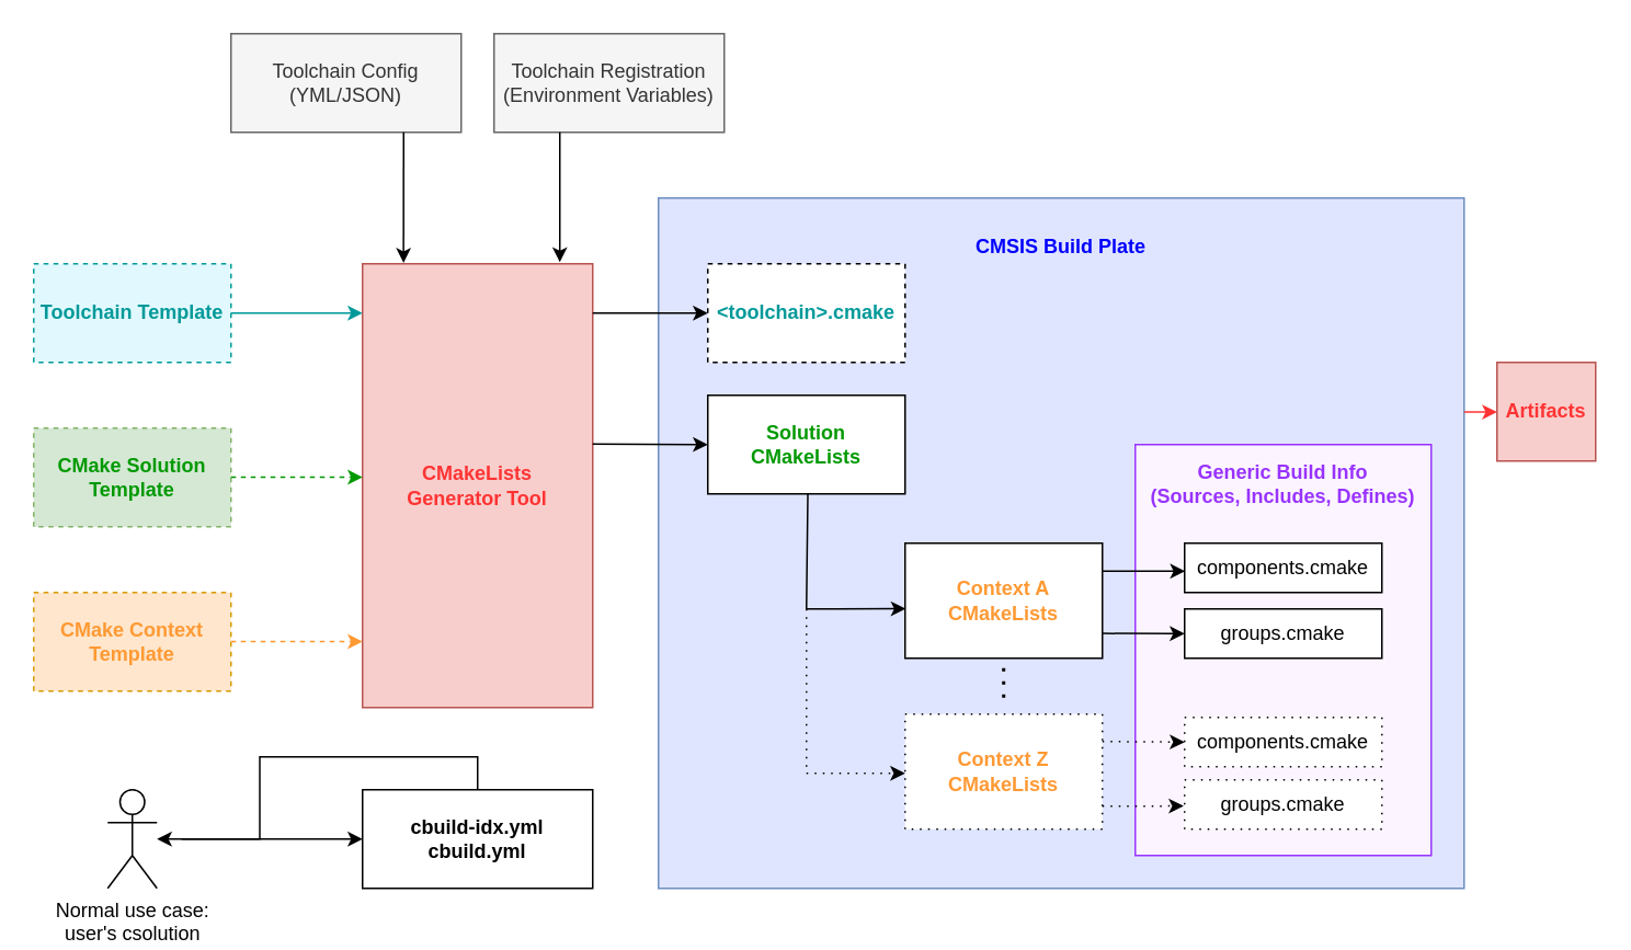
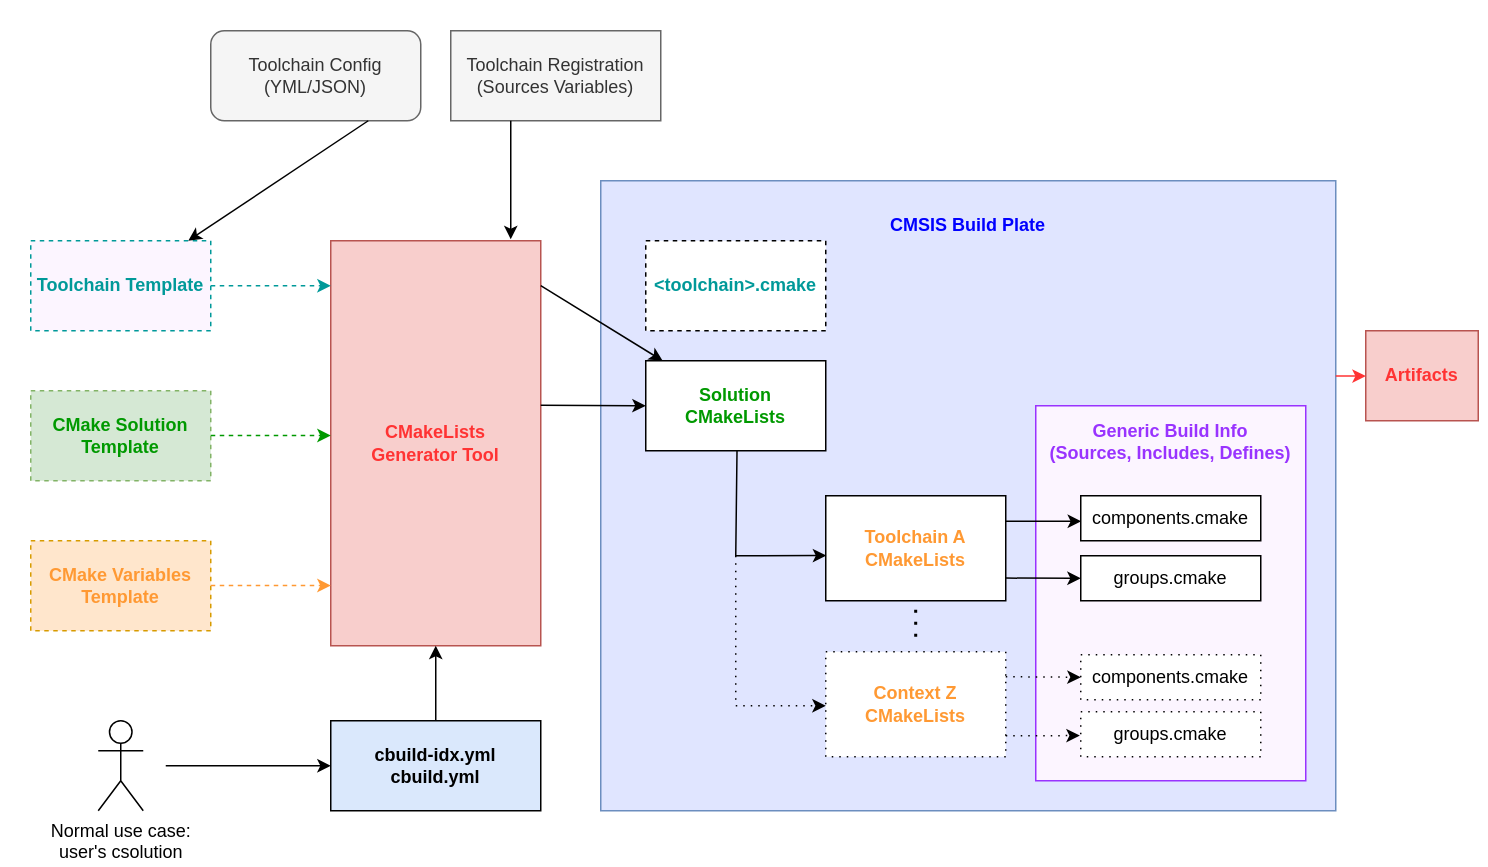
  <mxCell id="0" />
  <mxCell id="1" parent="0" />
  <mxCell id="2" value="&lt;b style=&quot;border-color: var(--border-color);&quot;&gt;&lt;font color=&quot;#0000ff&quot;&gt;CMSIS Build Plate&lt;br&gt;&lt;br&gt;&lt;br&gt;&lt;br&gt;&lt;br&gt;&lt;br&gt;&lt;br&gt;&lt;br&gt;&lt;br&gt;&lt;br&gt;&lt;br&gt;&lt;br&gt;&lt;br&gt;&lt;br&gt;&lt;br&gt;&lt;br&gt;&lt;br&gt;&lt;br&gt;&lt;br&gt;&lt;br&gt;&lt;br&gt;&lt;br&gt;&lt;br&gt;&lt;br&gt;&lt;br&gt;&lt;/font&gt;&lt;br style=&quot;border-color: var(--border-color);&quot;&gt;&lt;/b&gt;" style="rounded=0;whiteSpace=wrap;html=1;fillColor=#e0e5ff;strokeColor=#6c8ebf;" parent="1" vertex="1"><mxGeometry x="400" y="120" width="490" height="420" as="geometry" /></mxCell>
  <mxCell id="3" value="&lt;b style=&quot;border-color: var(--border-color);&quot;&gt;&lt;font color=&quot;#9933ff&quot;&gt;Generic Build Info&lt;br&gt;(Sources, Includes, Defines)&lt;br&gt;&lt;br&gt;&lt;br&gt;&lt;br&gt;&lt;br&gt;&lt;br&gt;&lt;br&gt;&lt;br&gt;&lt;br&gt;&lt;br&gt;&lt;br&gt;&lt;br&gt;&lt;br&gt;&lt;br&gt;&lt;/font&gt;&lt;br style=&quot;border-color: var(--border-color);&quot;&gt;&lt;/b&gt;" style="rounded=0;whiteSpace=wrap;html=1;fillColor=#fcf5ff;strokeColor=#9933FF;" parent="1" vertex="1"><mxGeometry x="690" y="270" width="180" height="250" as="geometry" /></mxCell>
- <mxCell id="4" value="&lt;b style=&quot;&quot;&gt;&lt;font color=&quot;#009999&quot;&gt;Toolchain Template&lt;/font&gt;&lt;/b&gt;" style="rounded=0;whiteSpace=wrap;html=1;dashed=1;strokeColor=#009999;fillColor=#e1f9fe;" parent="1" vertex="1"><mxGeometry x="20" y="160" width="120" height="60" as="geometry" /></mxCell>
+ <mxCell id="4" value="&lt;b style=&quot;&quot;&gt;&lt;font color=&quot;#009999&quot;&gt;Toolchain Template&lt;/font&gt;&lt;/b&gt;" style="rounded=0;whiteSpace=wrap;html=1;dashed=1;strokeColor=#009999;fillColor=#fcf5ff;" parent="1" vertex="1"><mxGeometry x="20" y="160" width="120" height="60" as="geometry" /></mxCell>
  <mxCell id="5" value="&lt;font color=&quot;#009900&quot;&gt;&lt;b&gt;CMake Solution Template&lt;/b&gt;&lt;/font&gt;" style="rounded=0;whiteSpace=wrap;html=1;dashed=1;strokeColor=#82b366;fillColor=#d5e8d4;" parent="1" vertex="1"><mxGeometry x="20" y="260" width="120" height="60" as="geometry" /></mxCell>
- <mxCell id="6" value="&lt;font color=&quot;#ff9933&quot;&gt;&lt;b&gt;CMake Context Template&lt;/b&gt;&lt;/font&gt;" style="rounded=0;whiteSpace=wrap;html=1;dashed=1;strokeColor=#d79b00;fillColor=#ffe6cc;" parent="1" vertex="1"><mxGeometry x="20" y="360" width="120" height="60" as="geometry" /></mxCell>
+ <mxCell id="6" value="&lt;font color=&quot;#ff9933&quot;&gt;&lt;b&gt;CMake Variables Template&lt;/b&gt;&lt;/font&gt;" style="rounded=0;whiteSpace=wrap;html=1;dashed=1;strokeColor=#d79b00;fillColor=#ffe6cc;" parent="1" vertex="1"><mxGeometry x="20" y="360" width="120" height="60" as="geometry" /></mxCell>
  <mxCell id="7" value="&lt;b&gt;&lt;font color=&quot;#ff3333&quot;&gt;CMakeLists&lt;br&gt;Generator Tool&lt;/font&gt;&lt;br&gt;&lt;/b&gt;" style="rounded=0;whiteSpace=wrap;html=1;fillColor=#f8cecc;strokeColor=#b85450;" parent="1" vertex="1"><mxGeometry x="220" y="160" width="140" height="270" as="geometry" /></mxCell>
- <mxCell id="8" value="" style="endArrow=classic;html=1;rounded=0;exitX=1;exitY=0.5;exitDx=0;exitDy=0;entryX=0;entryY=0.111;entryDx=0;entryDy=0;entryPerimeter=0;dashed=0;strokeColor=#009999;" parent="1" source="4" target="7" edge="1"><mxGeometry width="50" height="50" relative="1" as="geometry"><mxPoint x="350" y="250" as="sourcePoint" /><mxPoint x="400" y="200" as="targetPoint" /></mxGeometry></mxCell>
+ <mxCell id="8" value="" style="endArrow=classic;html=1;rounded=0;exitX=1;exitY=0.5;exitDx=0;exitDy=0;entryX=0;entryY=0.111;entryDx=0;entryDy=0;entryPerimeter=0;dashed=1;strokeColor=#009999;" parent="1" source="4" target="7" edge="1"><mxGeometry width="50" height="50" relative="1" as="geometry"><mxPoint x="350" y="250" as="sourcePoint" /><mxPoint x="400" y="200" as="targetPoint" /></mxGeometry></mxCell>
  <mxCell id="9" value="" style="endArrow=classic;html=1;rounded=0;exitX=1;exitY=0.5;exitDx=0;exitDy=0;entryX=0;entryY=0.111;entryDx=0;entryDy=0;entryPerimeter=0;dashed=1;strokeColor=#009900;" parent="1" edge="1"><mxGeometry width="50" height="50" relative="1" as="geometry"><mxPoint x="140" y="289.83" as="sourcePoint" /><mxPoint x="220" y="289.83" as="targetPoint" /></mxGeometry></mxCell>
  <mxCell id="10" value="" style="endArrow=classic;html=1;rounded=0;exitX=1;exitY=0.5;exitDx=0;exitDy=0;entryX=0;entryY=0.111;entryDx=0;entryDy=0;entryPerimeter=0;dashed=1;strokeColor=#FF9933;" parent="1" edge="1"><mxGeometry width="50" height="50" relative="1" as="geometry"><mxPoint x="140" y="389.83" as="sourcePoint" /><mxPoint x="220" y="389.83" as="targetPoint" /></mxGeometry></mxCell>
- <mxCell id="11" value="Toolchain Config (YML/JSON)" style="rounded=0;whiteSpace=wrap;html=1;fillColor=#f5f5f5;fontColor=#333333;strokeColor=#666666;" parent="1" vertex="1"><mxGeometry x="140" y="20" width="140" height="60" as="geometry" /></mxCell>
- <mxCell id="12" value="Toolchain Registration (Environment Variables)" style="rounded=0;whiteSpace=wrap;html=1;fillColor=#f5f5f5;fontColor=#333333;strokeColor=#666666;" parent="1" vertex="1"><mxGeometry x="300" y="20" width="140" height="60" as="geometry" /></mxCell>
+ <mxCell id="11" value="Toolchain Config (YML/JSON)" style="whiteSpace=wrap;html=1;fillColor=#f5f5f5;fontColor=#333333;strokeColor=#666666;rounded=1;" parent="1" vertex="1"><mxGeometry x="140" y="20" width="140" height="60" as="geometry" /></mxCell>
+ <mxCell id="12" value="Toolchain Registration (Sources Variables)" style="rounded=0;whiteSpace=wrap;html=1;fillColor=#f5f5f5;fontColor=#333333;strokeColor=#666666;" parent="1" vertex="1"><mxGeometry x="300" y="20" width="140" height="60" as="geometry" /></mxCell>
  <mxCell id="13" value="&lt;b style=&quot;&quot;&gt;&lt;font color=&quot;#009999&quot;&gt;&amp;lt;toolchain&amp;gt;.cmake&lt;/font&gt;&lt;/b&gt;" style="rounded=0;whiteSpace=wrap;html=1;dashed=1;" parent="1" vertex="1"><mxGeometry x="430" y="160" width="120" height="60" as="geometry" /></mxCell>
  <mxCell id="14" value="&lt;font color=&quot;#009900&quot;&gt;&lt;b&gt;Solution&lt;br&gt;CMakeLists&lt;/b&gt;&lt;/font&gt;" style="rounded=0;whiteSpace=wrap;html=1;strokeColor=#000000;" parent="1" vertex="1"><mxGeometry x="430" y="240" width="120" height="60" as="geometry" /></mxCell>
- <mxCell id="15" value="&lt;font color=&quot;#ff9933&quot;&gt;&lt;b&gt;Context A&lt;br&gt;CMakeLists&lt;/b&gt;&lt;/font&gt;" style="rounded=0;whiteSpace=wrap;html=1;" parent="1" vertex="1"><mxGeometry x="550" y="330" width="120" height="70" as="geometry" /></mxCell>
+ <mxCell id="15" value="&lt;font color=&quot;#ff9933&quot;&gt;&lt;b&gt;Toolchain A&lt;br&gt;CMakeLists&lt;/b&gt;&lt;/font&gt;" style="rounded=0;whiteSpace=wrap;html=1;" parent="1" vertex="1"><mxGeometry x="550" y="330" width="120" height="70" as="geometry" /></mxCell>
  <mxCell id="16" value="&lt;font color=&quot;#ff9933&quot;&gt;&lt;b&gt;Context Z&lt;br&gt;CMakeLists&lt;/b&gt;&lt;/font&gt;" style="rounded=0;whiteSpace=wrap;html=1;dashed=1;dashPattern=1 4;" parent="1" vertex="1"><mxGeometry x="550" y="434" width="120" height="70" as="geometry" /></mxCell>
  <mxCell id="17" value="components.cmake" style="rounded=0;whiteSpace=wrap;html=1;" parent="1" vertex="1"><mxGeometry x="720" y="330" width="120" height="30" as="geometry" /></mxCell>
  <mxCell id="18" value="groups.cmake" style="rounded=0;whiteSpace=wrap;html=1;" parent="1" vertex="1"><mxGeometry x="720" y="370" width="120" height="30" as="geometry" /></mxCell>
  <mxCell id="19" value="" style="endArrow=classic;html=1;rounded=0;exitX=0.5;exitY=1;exitDx=0;exitDy=0;entryX=0.003;entryY=0.57;entryDx=0;entryDy=0;entryPerimeter=0;" parent="1" target="15" edge="1"><mxGeometry width="50" height="50" relative="1" as="geometry"><mxPoint x="490.84" y="300" as="sourcePoint" /><mxPoint x="550" y="367.59" as="targetPoint" /><Array as="points"><mxPoint x="490" y="370" /></Array></mxGeometry></mxCell>
  <mxCell id="20" value="" style="endArrow=classic;html=1;rounded=0;dashed=1;dashPattern=1 4;" parent="1" edge="1"><mxGeometry width="50" height="50" relative="1" as="geometry"><mxPoint x="490" y="370" as="sourcePoint" /><mxPoint x="550" y="470" as="targetPoint" /><Array as="points"><mxPoint x="490" y="470" /></Array></mxGeometry></mxCell>
  <mxCell id="21" value="components.cmake" style="rounded=0;whiteSpace=wrap;html=1;dashed=1;dashPattern=1 4;" parent="1" vertex="1"><mxGeometry x="720" y="436" width="120" height="30" as="geometry" /></mxCell>
  <mxCell id="22" value="groups.cmake" style="rounded=0;whiteSpace=wrap;html=1;dashed=1;dashPattern=1 4;" parent="1" vertex="1"><mxGeometry x="720" y="474" width="120" height="30" as="geometry" /></mxCell>
- <mxCell id="23" value="" style="endArrow=classic;html=1;rounded=0;exitX=0.75;exitY=1;exitDx=0;exitDy=0;entryX=0.178;entryY=-0.002;entryDx=0;entryDy=0;entryPerimeter=0;" parent="1" source="11" target="7" edge="1"><mxGeometry width="50" height="50" relative="1" as="geometry"><mxPoint x="400" y="240" as="sourcePoint" /><mxPoint x="450" y="190" as="targetPoint" /></mxGeometry></mxCell>
+ <mxCell id="23" value="" style="endArrow=classic;html=1;rounded=0;exitX=0.75;exitY=1;exitDx=0;exitDy=0;" parent="1" source="11" target="4" edge="1"><mxGeometry width="50" height="50" relative="1" as="geometry"><mxPoint x="400" y="240" as="sourcePoint" /><mxPoint x="450" y="190" as="targetPoint" /></mxGeometry></mxCell>
  <mxCell id="24" value="" style="endArrow=classic;html=1;rounded=0;exitX=0.75;exitY=1;exitDx=0;exitDy=0;entryX=0.178;entryY=-0.002;entryDx=0;entryDy=0;entryPerimeter=0;" parent="1" edge="1"><mxGeometry width="50" height="50" relative="1" as="geometry"><mxPoint x="340" y="80" as="sourcePoint" /><mxPoint x="340" y="159" as="targetPoint" /></mxGeometry></mxCell>
- <mxCell id="25" value="" style="endArrow=classic;html=1;rounded=0;exitX=1;exitY=0.111;exitDx=0;exitDy=0;exitPerimeter=0;entryX=0;entryY=0.5;entryDx=0;entryDy=0;" parent="1" source="7" target="13" edge="1"><mxGeometry width="50" height="50" relative="1" as="geometry"><mxPoint x="290" y="150" as="sourcePoint" /><mxPoint x="340" y="100" as="targetPoint" /></mxGeometry></mxCell>
+ <mxCell id="25" value="" style="endArrow=classic;html=1;rounded=0;exitX=1;exitY=0.111;exitDx=0;exitDy=0;exitPerimeter=0;" parent="1" source="7" target="14" edge="1"><mxGeometry width="50" height="50" relative="1" as="geometry"><mxPoint x="290" y="150" as="sourcePoint" /><mxPoint x="340" y="100" as="targetPoint" /></mxGeometry></mxCell>
  <mxCell id="26" value="" style="endArrow=classic;html=1;rounded=0;exitX=1;exitY=0.111;exitDx=0;exitDy=0;exitPerimeter=0;entryX=0;entryY=0.5;entryDx=0;entryDy=0;" parent="1" target="14" edge="1"><mxGeometry width="50" height="50" relative="1" as="geometry"><mxPoint x="360" y="269.66" as="sourcePoint" /><mxPoint x="430" y="270" as="targetPoint" /></mxGeometry></mxCell>
  <mxCell id="27" value="" style="endArrow=classic;html=1;rounded=0;entryX=0.002;entryY=0.568;entryDx=0;entryDy=0;entryPerimeter=0;" parent="1" target="17" edge="1"><mxGeometry width="50" height="50" relative="1" as="geometry"><mxPoint x="670" y="347" as="sourcePoint" /><mxPoint x="720" y="297" as="targetPoint" /></mxGeometry></mxCell>
  <mxCell id="28" value="" style="endArrow=classic;html=1;rounded=0;entryX=0;entryY=0.5;entryDx=0;entryDy=0;" parent="1" target="18" edge="1"><mxGeometry width="50" height="50" relative="1" as="geometry"><mxPoint x="670" y="384.9" as="sourcePoint" /><mxPoint x="740" y="384.9" as="targetPoint" /></mxGeometry></mxCell>
  <mxCell id="29" value="" style="endArrow=classic;html=1;rounded=0;entryX=0;entryY=0.5;entryDx=0;entryDy=0;dashed=1;dashPattern=1 4;" parent="1" target="21" edge="1"><mxGeometry width="50" height="50" relative="1" as="geometry"><mxPoint x="670" y="450.66" as="sourcePoint" /><mxPoint x="740" y="450.66" as="targetPoint" /></mxGeometry></mxCell>
  <mxCell id="30" value="" style="endArrow=classic;html=1;rounded=0;entryX=-0.005;entryY=0.53;entryDx=0;entryDy=0;dashed=1;dashPattern=1 4;entryPerimeter=0;" parent="1" target="22" edge="1"><mxGeometry width="50" height="50" relative="1" as="geometry"><mxPoint x="670" y="490" as="sourcePoint" /><mxPoint x="740" y="490" as="targetPoint" /></mxGeometry></mxCell>
- <mxCell id="31" style="edgeStyle=orthogonalEdgeStyle;rounded=0;orthogonalLoop=1;jettySize=auto;html=1;exitX=0.5;exitY=0;exitDx=0;exitDy=0;" parent="1" source="32" target="33" edge="1"><mxGeometry relative="1" as="geometry" /></mxCell>
- <mxCell id="32" value="&lt;b&gt;cbuild-idx.yml&lt;br&gt;cbuild.yml&lt;/b&gt;" style="rounded=0;whiteSpace=wrap;html=1;fillStyle=solid;" parent="1" vertex="1"><mxGeometry x="220" y="480" width="140" height="60" as="geometry" /></mxCell>
+ <mxCell id="31" style="edgeStyle=orthogonalEdgeStyle;rounded=0;orthogonalLoop=1;jettySize=auto;html=1;exitX=0.5;exitY=0;exitDx=0;exitDy=0;entryX=0.5;entryY=1;entryDx=0;entryDy=0;" parent="1" source="32" target="7" edge="1"><mxGeometry relative="1" as="geometry" /></mxCell>
+ <mxCell id="32" value="&lt;b&gt;cbuild-idx.yml&lt;br&gt;cbuild.yml&lt;/b&gt;" style="rounded=0;whiteSpace=wrap;html=1;fillStyle=solid;fillColor=#dae8fc;" parent="1" vertex="1"><mxGeometry x="220" y="480" width="140" height="60" as="geometry" /></mxCell>
  <mxCell id="33" value="Normal use case:&lt;br&gt;user's csolution" style="shape=umlActor;verticalLabelPosition=bottom;verticalAlign=top;html=1;outlineConnect=0;" parent="1" vertex="1"><mxGeometry x="65" y="480" width="30" height="60" as="geometry" /></mxCell>
  <mxCell id="34" value="" style="endArrow=classic;html=1;rounded=0;" parent="1" edge="1"><mxGeometry width="50" height="50" relative="1" as="geometry"><mxPoint x="110" y="510" as="sourcePoint" /><mxPoint x="220" y="510" as="targetPoint" /></mxGeometry></mxCell>
  <mxCell id="35" value="" style="endArrow=none;dashed=1;html=1;dashPattern=1 3;strokeWidth=2;rounded=0;" parent="1" edge="1"><mxGeometry width="50" height="50" relative="1" as="geometry"><mxPoint x="609.974" y="424" as="sourcePoint" /><mxPoint x="609.95" y="400" as="targetPoint" /></mxGeometry></mxCell>
- <mxCell id="36" value="&lt;b style=&quot;border-color: var(--border-color);&quot;&gt;&lt;font color=&quot;#ff3333&quot;&gt;Artifacts&lt;/font&gt;&lt;br style=&quot;border-color: var(--border-color);&quot;&gt;&lt;/b&gt;" style="rounded=0;whiteSpace=wrap;html=1;fillColor=#f8cecc;strokeColor=#b85450;" vertex="1" parent="1"><mxGeometry x="910" y="220" width="60" height="60" as="geometry" /></mxCell>
+ <mxCell id="36" value="&lt;b style=&quot;border-color: var(--border-color);&quot;&gt;&lt;font color=&quot;#ff3333&quot;&gt;Artifacts&lt;/font&gt;&lt;br style=&quot;border-color: var(--border-color);&quot;&gt;&lt;/b&gt;" style="rounded=0;whiteSpace=wrap;html=1;fillColor=#f8cecc;strokeColor=#b85450;" vertex="1" parent="1"><mxGeometry x="910" y="220" width="75" height="60" as="geometry" /></mxCell>
  <mxCell id="37" value="" style="endArrow=classic;html=1;rounded=0;entryX=0.001;entryY=0.504;entryDx=0;entryDy=0;strokeColor=#FF3333;exitX=1;exitY=0.31;exitDx=0;exitDy=0;exitPerimeter=0;entryPerimeter=0;" edge="1" parent="1" source="2" target="36"><mxGeometry width="50" height="50" relative="1" as="geometry"><mxPoint x="550" y="250" as="sourcePoint" /><mxPoint x="950" y="0.24" as="targetPoint" /></mxGeometry></mxCell>
